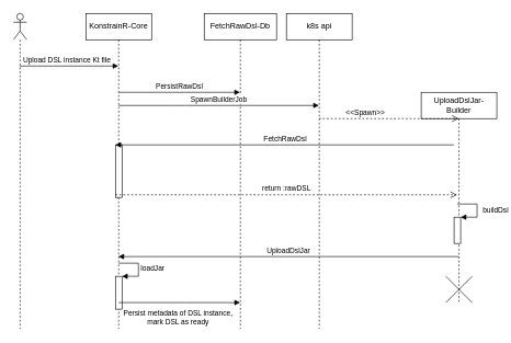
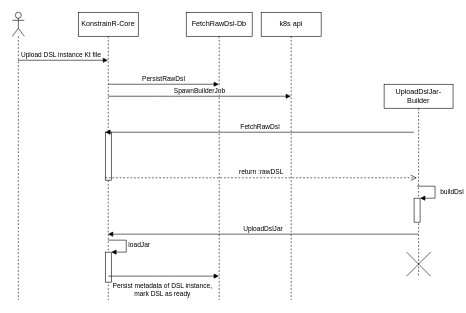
  <mxCell id="0" />
  <mxCell id="1" parent="0" />
  <mxCell id="2" value="" style="shape=umlLifeline;participant=umlActor;perimeter=lifelinePerimeter;whiteSpace=wrap;html=1;container=1;collapsible=0;recursiveResize=0;verticalAlign=top;spacingTop=36;outlineConnect=0;" vertex="1" parent="1"><mxGeometry x="20" y="20" width="20" height="480" as="geometry" /></mxCell>
  <mxCell id="3" value="KonstrainR-Core" style="shape=umlLifeline;perimeter=lifelinePerimeter;whiteSpace=wrap;html=1;container=1;collapsible=0;recursiveResize=0;outlineConnect=0;" vertex="1" parent="1"><mxGeometry x="130" y="20" width="100" height="480" as="geometry" /></mxCell>
  <mxCell id="4" value="PersistRawDsl" style="html=1;verticalAlign=bottom;endArrow=block;" edge="1" parent="3" target="13"><mxGeometry width="80" relative="1" as="geometry"><mxPoint x="50" y="120" as="sourcePoint" /><mxPoint x="130" y="120" as="targetPoint" /><Array as="points"><mxPoint x="140" y="120" /></Array></mxGeometry></mxCell>
  <mxCell id="5" value="" style="html=1;points=[];perimeter=orthogonalPerimeter;" vertex="1" parent="3"><mxGeometry x="45" y="200" width="10" height="80" as="geometry" /></mxCell>
  <mxCell id="6" value="" style="html=1;points=[];perimeter=orthogonalPerimeter;" vertex="1" parent="3"><mxGeometry x="45" y="400" width="10" height="50" as="geometry" /></mxCell>
  <mxCell id="7" value="loadJar" style="edgeStyle=orthogonalEdgeStyle;html=1;align=left;spacingLeft=2;endArrow=block;rounded=0;entryX=1;entryY=0;" edge="1" target="6" parent="3"><mxGeometry relative="1" as="geometry"><mxPoint x="50" y="380" as="sourcePoint" /><Array as="points"><mxPoint x="80" y="380" /></Array></mxGeometry></mxCell>
  <mxCell id="8" value="UploadDslJar-Builder" style="shape=umlLifeline;perimeter=lifelinePerimeter;whiteSpace=wrap;html=1;container=1;collapsible=0;recursiveResize=0;outlineConnect=0;" vertex="1" parent="1"><mxGeometry x="640" y="140" width="115" height="320" as="geometry" /></mxCell>
  <mxCell id="9" value="" style="html=1;points=[];perimeter=orthogonalPerimeter;" vertex="1" parent="8"><mxGeometry x="50" y="190" width="10" height="40" as="geometry" /></mxCell>
  <mxCell id="10" value="buildDsl" style="edgeStyle=orthogonalEdgeStyle;html=1;align=left;spacingLeft=2;endArrow=block;rounded=0;entryX=1;entryY=0;" edge="1" target="9" parent="8"><mxGeometry x="0.067" y="5" relative="1" as="geometry"><mxPoint x="55" y="170" as="sourcePoint" /><Array as="points"><mxPoint x="85" y="170" /></Array><mxPoint as="offset" /></mxGeometry></mxCell>
  <mxCell id="11" value="" style="shape=umlDestroy;dashed=0;" vertex="1" parent="8"><mxGeometry x="37.5" y="280" width="40" height="40" as="geometry" /></mxCell>
  <mxCell id="12" value="k8s api" style="shape=umlLifeline;perimeter=lifelinePerimeter;whiteSpace=wrap;html=1;container=1;collapsible=0;recursiveResize=0;outlineConnect=0;" vertex="1" parent="1"><mxGeometry x="435" y="20" width="100" height="480" as="geometry" /></mxCell>
  <mxCell id="13" value="FetchRawDsl-Db" style="shape=umlLifeline;perimeter=lifelinePerimeter;whiteSpace=wrap;html=1;container=1;collapsible=0;recursiveResize=0;outlineConnect=0;" vertex="1" parent="1"><mxGeometry x="310" y="20" width="110" height="480" as="geometry" /></mxCell>
  <mxCell id="14" value="SpawnBuilderJob" style="html=1;verticalAlign=bottom;endArrow=block;" edge="1" parent="13" target="12"><mxGeometry width="80" relative="1" as="geometry"><mxPoint x="-130" y="140" as="sourcePoint" /><mxPoint x="54.5" y="140" as="targetPoint" /><Array as="points"><mxPoint x="-40" y="140" /></Array></mxGeometry></mxCell>
  <mxCell id="15" value="Upload DSL instance Kt file" style="html=1;verticalAlign=bottom;endArrow=block;" edge="1" parent="1" source="2" target="3"><mxGeometry x="-0.06" width="80" relative="1" as="geometry"><mxPoint x="340" y="270" as="sourcePoint" /><mxPoint x="180" y="270" as="targetPoint" /><Array as="points"><mxPoint x="70" y="100" /><mxPoint x="150" y="100" /></Array><mxPoint as="offset" /></mxGeometry></mxCell>
- <mxCell id="16" value="&amp;lt;&amp;lt;Spawn&amp;gt;&amp;gt;" style="endArrow=open;startArrow=none;endFill=0;startFill=0;endSize=8;html=1;verticalAlign=bottom;dashed=1;labelBackgroundColor=none;" edge="1" parent="1" source="12" target="8"><mxGeometry x="-0.348" width="160" relative="1" as="geometry"><mxPoint x="550" y="200" as="sourcePoint" /><mxPoint x="580" y="200" as="targetPoint" /><Array as="points"><mxPoint x="640" y="180" /></Array><mxPoint x="1" as="offset" /></mxGeometry></mxCell>
  <mxCell id="17" value="FetchRawDsl" style="html=1;verticalAlign=bottom;endArrow=block;entryX=0;entryY=0;" edge="1" target="5" parent="1"><mxGeometry relative="1" as="geometry"><mxPoint x="689.5" y="220" as="sourcePoint" /></mxGeometry></mxCell>
  <mxCell id="18" value="return :rawDSL" style="html=1;verticalAlign=bottom;endArrow=open;dashed=1;endSize=8;exitX=0;exitY=0.95;" edge="1" source="5" parent="1"><mxGeometry relative="1" as="geometry"><mxPoint x="694.5" y="296" as="targetPoint" /></mxGeometry></mxCell>
  <mxCell id="19" value="UploadDslJar" style="html=1;verticalAlign=bottom;endArrow=block;" edge="1" parent="1" source="8" target="3"><mxGeometry x="0.001" width="80" relative="1" as="geometry"><mxPoint x="600" y="390" as="sourcePoint" /><mxPoint x="580" y="560" as="targetPoint" /><Array as="points"><mxPoint x="470" y="390" /></Array><mxPoint as="offset" /></mxGeometry></mxCell>
  <mxCell id="20" value="Persist metadata of DSL instance,&lt;br&gt;mark DSL as ready" style="html=1;verticalAlign=bottom;endArrow=block;" edge="1" parent="1" target="13"><mxGeometry x="-0.024" y="-38" width="80" relative="1" as="geometry"><mxPoint x="180" y="460" as="sourcePoint" /><mxPoint x="260" y="440" as="targetPoint" /><Array as="points"><mxPoint x="270" y="460" /></Array><mxPoint as="offset" /></mxGeometry></mxCell>
